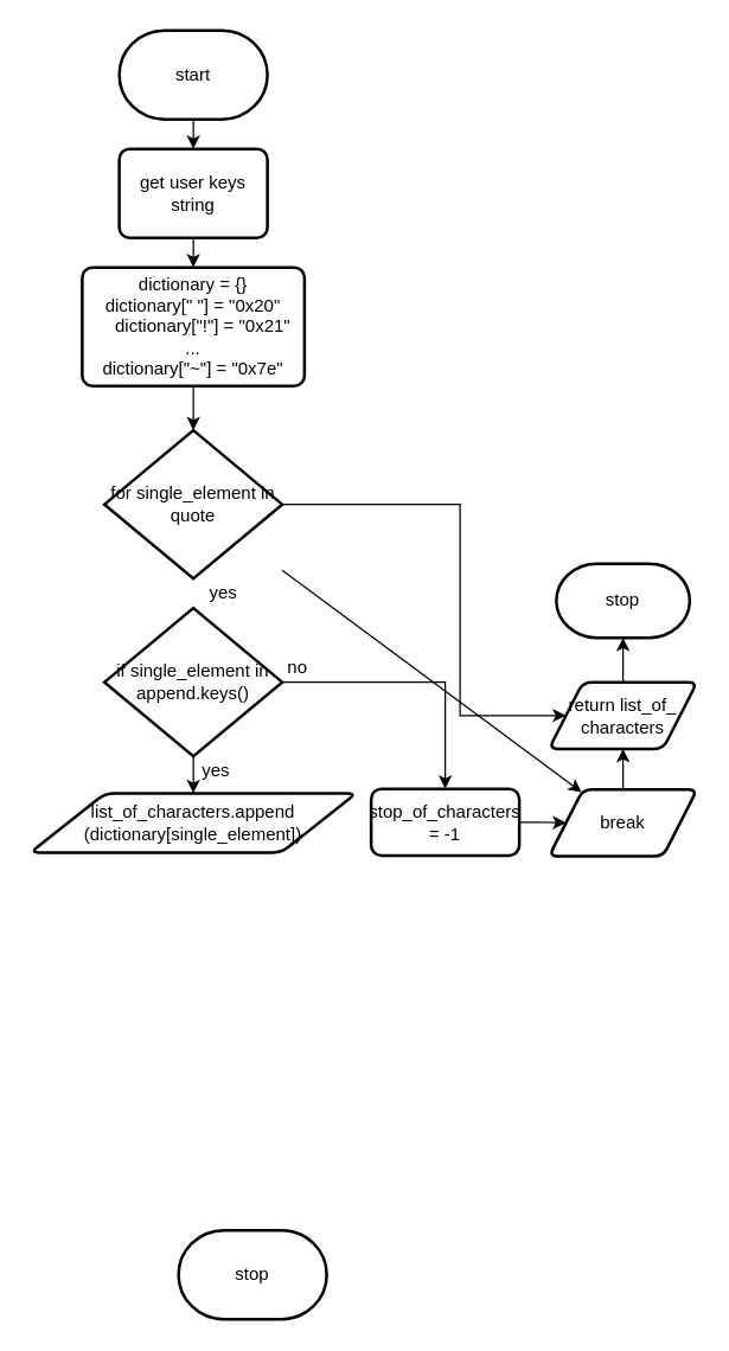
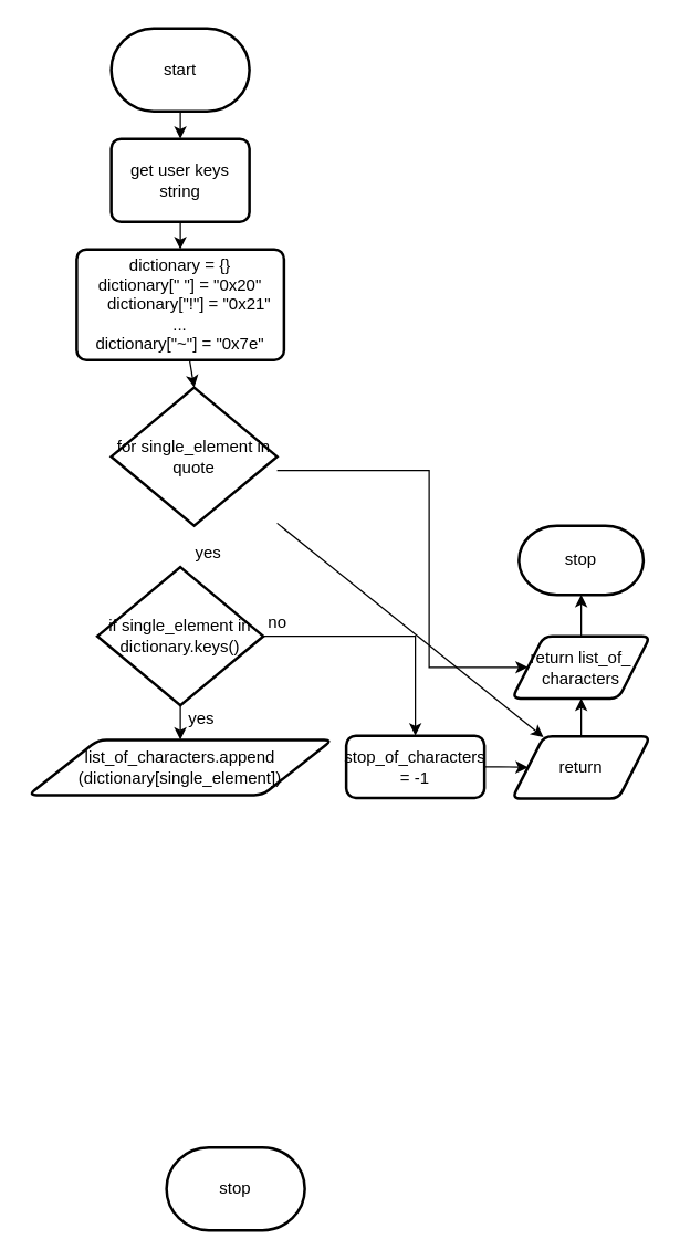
  <mxCell id="0" />
  <mxCell id="1" parent="0" />
  <mxCell id="2" style="edgeStyle=none;html=1;entryX=0.5;entryY=0;entryDx=0;entryDy=0;" parent="1" source="3" target="5" edge="1"><mxGeometry relative="1" as="geometry"><mxPoint x="130" y="100" as="targetPoint" /></mxGeometry></mxCell>
  <mxCell id="3" value="start" style="strokeWidth=2;html=1;shape=mxgraph.flowchart.terminator;whiteSpace=wrap;" parent="1" vertex="1"><mxGeometry x="80" y="20" width="100" height="60" as="geometry" /></mxCell>
  <mxCell id="4" style="edgeStyle=none;html=1;entryX=0.5;entryY=0;entryDx=0;entryDy=0;entryPerimeter=0;" parent="1" source="5" edge="1"><mxGeometry relative="1" as="geometry"><mxPoint x="130" y="180" as="targetPoint" /></mxGeometry></mxCell>
  <mxCell id="5" value="get user keys string" style="rounded=1;whiteSpace=wrap;html=1;absoluteArcSize=1;arcSize=14;strokeWidth=2;" parent="1" vertex="1"><mxGeometry x="80" y="100" width="100" height="60" as="geometry" /></mxCell>
  <mxCell id="6" value="stop" style="strokeWidth=2;html=1;shape=mxgraph.flowchart.terminator;whiteSpace=wrap;" parent="1" vertex="1"><mxGeometry x="120" y="830" width="100" height="60" as="geometry" /></mxCell>
  <mxCell id="7" style="edgeStyle=none;html=1;entryX=0.5;entryY=0;entryDx=0;entryDy=0;entryPerimeter=0;" edge="1" parent="1" source="8" target="11"><mxGeometry relative="1" as="geometry" /></mxCell>
  <mxCell id="8" value="dictionary = {}&lt;br&gt;&lt;div&gt;dictionary[&quot; &quot;] = &quot;0x20&quot;&lt;/div&gt;&lt;div&gt;&amp;nbsp; &amp;nbsp; dictionary[&quot;!&quot;] = &quot;0x21&quot;&lt;/div&gt;&lt;div&gt;...&lt;/div&gt;&lt;div&gt;dictionary[&quot;~&quot;] = &quot;0x7e&quot;&lt;br&gt;&lt;/div&gt;" style="rounded=1;whiteSpace=wrap;html=1;absoluteArcSize=1;arcSize=14;strokeWidth=2;" vertex="1" parent="1"><mxGeometry x="55" y="180" width="150" height="80" as="geometry" /></mxCell>
  <mxCell id="9" style="edgeStyle=none;html=1;" edge="1" parent="1" source="11" target="21"><mxGeometry relative="1" as="geometry" /></mxCell>
  <mxCell id="10" style="edgeStyle=orthogonalEdgeStyle;rounded=0;html=1;entryX=0;entryY=0.5;entryDx=0;entryDy=0;" edge="1" parent="1" source="11" target="23"><mxGeometry relative="1" as="geometry"><Array as="points"><mxPoint x="310" y="340" /><mxPoint x="310" y="483" /></Array></mxGeometry></mxCell>
- <mxCell id="11" value="for&amp;nbsp;single_element in quote" style="strokeWidth=2;html=1;shape=mxgraph.flowchart.decision;whiteSpace=wrap;" vertex="1" parent="1"><mxGeometry x="70" y="290" width="120" height="100" as="geometry" /></mxCell>
+ <mxCell id="11" value="for&amp;nbsp;single_element in quote" style="strokeWidth=2;html=1;shape=mxgraph.flowchart.decision;whiteSpace=wrap;" vertex="1" parent="1"><mxGeometry x="80" y="280" width="120" height="100" as="geometry" /></mxCell>
  <mxCell id="12" style="edgeStyle=none;html=1;entryX=0.5;entryY=0;entryDx=0;entryDy=0;" edge="1" parent="1" source="14" target="15"><mxGeometry relative="1" as="geometry" /></mxCell>
  <mxCell id="13" style="edgeStyle=orthogonalEdgeStyle;html=1;entryX=0.5;entryY=0;entryDx=0;entryDy=0;rounded=0;" edge="1" parent="1" source="14" target="18"><mxGeometry relative="1" as="geometry" /></mxCell>
- <mxCell id="14" value="if single_element in append.keys()" style="strokeWidth=2;html=1;shape=mxgraph.flowchart.decision;whiteSpace=wrap;" vertex="1" parent="1"><mxGeometry x="70" y="410" width="120" height="100" as="geometry" /></mxCell>
+ <mxCell id="14" value="if single_element in dictionary.keys()" style="strokeWidth=2;html=1;shape=mxgraph.flowchart.decision;whiteSpace=wrap;" vertex="1" parent="1"><mxGeometry x="70" y="410" width="120" height="100" as="geometry" /></mxCell>
  <mxCell id="15" value="list_of_characters.append&lt;br&gt;(dictionary[single_element])" style="shape=parallelogram;html=1;strokeWidth=2;perimeter=parallelogramPerimeter;whiteSpace=wrap;rounded=1;arcSize=12;size=0.23;" vertex="1" parent="1"><mxGeometry x="20" y="535" width="220" height="40" as="geometry" /></mxCell>
  <mxCell id="16" value="yes" style="text;html=1;align=center;verticalAlign=middle;resizable=0;points=[];autosize=1;strokeColor=none;fillColor=none;" vertex="1" parent="1"><mxGeometry x="130" y="510" width="30" height="20" as="geometry" /></mxCell>
  <mxCell id="17" style="edgeStyle=orthogonalEdgeStyle;rounded=0;html=1;entryX=0;entryY=0.5;entryDx=0;entryDy=0;" edge="1" parent="1" source="18" target="21"><mxGeometry relative="1" as="geometry" /></mxCell>
  <mxCell id="18" value="stop_of_characters = -1" style="rounded=1;whiteSpace=wrap;html=1;absoluteArcSize=1;arcSize=14;strokeWidth=2;" vertex="1" parent="1"><mxGeometry x="250" y="532" width="100" height="45" as="geometry" /></mxCell>
  <mxCell id="19" value="no" style="text;html=1;align=center;verticalAlign=middle;resizable=0;points=[];autosize=1;strokeColor=none;fillColor=none;" vertex="1" parent="1"><mxGeometry x="185" y="440" width="30" height="20" as="geometry" /></mxCell>
  <mxCell id="20" style="edgeStyle=orthogonalEdgeStyle;rounded=0;html=1;entryX=0.5;entryY=1;entryDx=0;entryDy=0;" edge="1" parent="1" source="21" target="23"><mxGeometry relative="1" as="geometry" /></mxCell>
- <mxCell id="21" value="break" style="shape=parallelogram;html=1;strokeWidth=2;perimeter=parallelogramPerimeter;whiteSpace=wrap;rounded=1;arcSize=12;size=0.23;" vertex="1" parent="1"><mxGeometry x="370" y="532.5" width="100" height="45" as="geometry" /></mxCell>
+ <mxCell id="21" value="return" style="shape=parallelogram;html=1;strokeWidth=2;perimeter=parallelogramPerimeter;whiteSpace=wrap;rounded=1;arcSize=12;size=0.23;" vertex="1" parent="1"><mxGeometry x="370" y="532.5" width="100" height="45" as="geometry" /></mxCell>
  <mxCell id="22" style="edgeStyle=orthogonalEdgeStyle;rounded=0;html=1;" edge="1" parent="1" source="23" target="24"><mxGeometry relative="1" as="geometry" /></mxCell>
  <mxCell id="23" value="return&amp;nbsp;list_of_&lt;br&gt;characters" style="shape=parallelogram;html=1;strokeWidth=2;perimeter=parallelogramPerimeter;whiteSpace=wrap;rounded=1;arcSize=12;size=0.23;" vertex="1" parent="1"><mxGeometry x="370" y="460" width="100" height="45" as="geometry" /></mxCell>
  <mxCell id="24" value="stop" style="strokeWidth=2;html=1;shape=mxgraph.flowchart.terminator;whiteSpace=wrap;" vertex="1" parent="1"><mxGeometry x="375" y="380" width="90" height="50" as="geometry" /></mxCell>
  <mxCell id="25" value="yes" style="text;html=1;align=center;verticalAlign=middle;resizable=0;points=[];autosize=1;strokeColor=none;fillColor=none;" vertex="1" parent="1"><mxGeometry x="135" y="390" width="30" height="20" as="geometry" /></mxCell>
